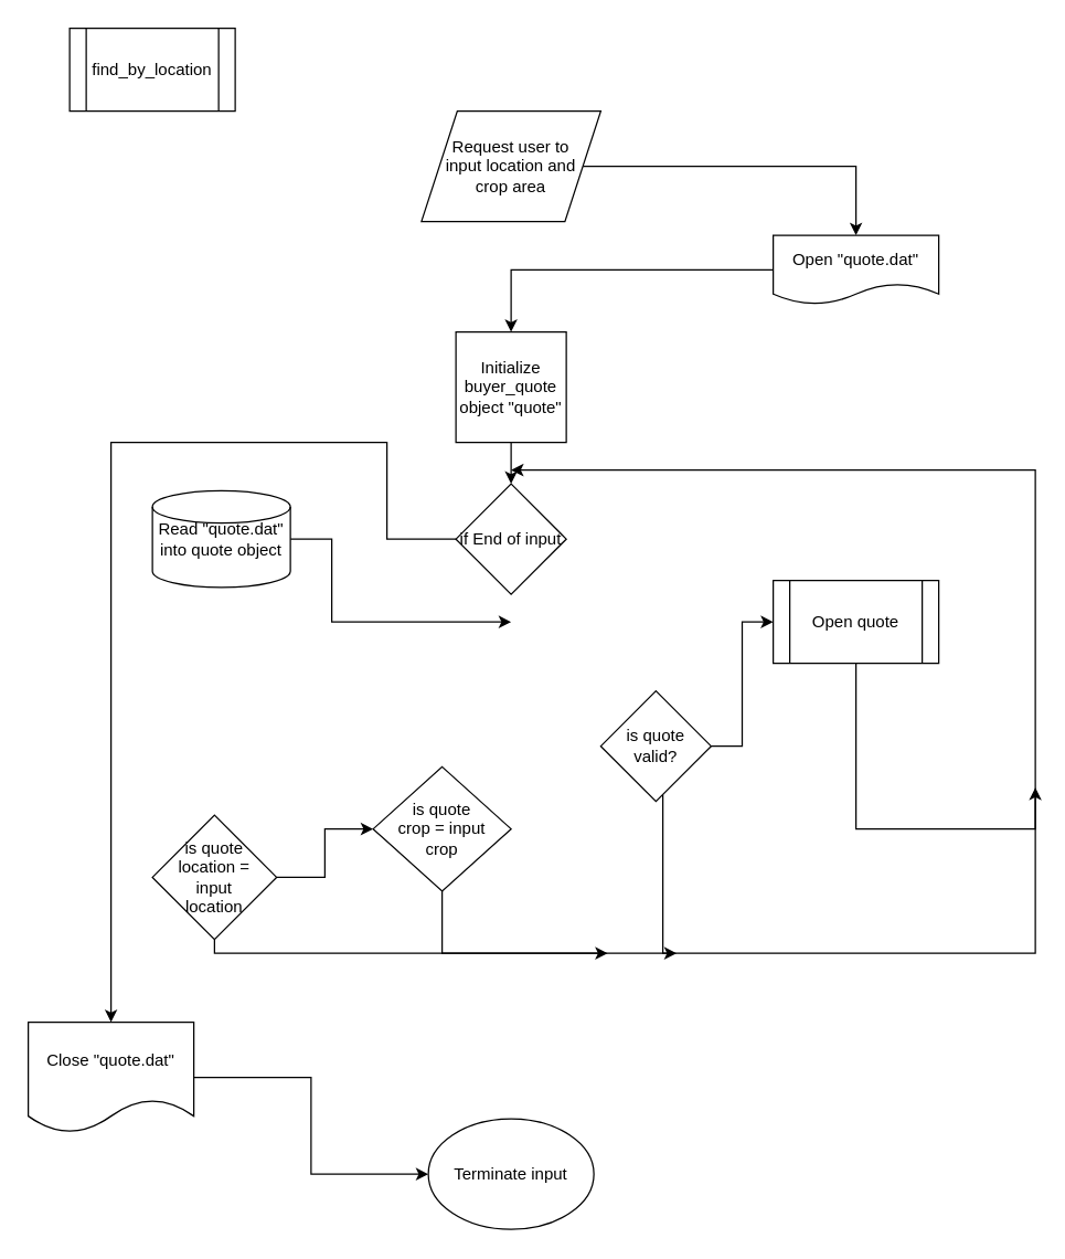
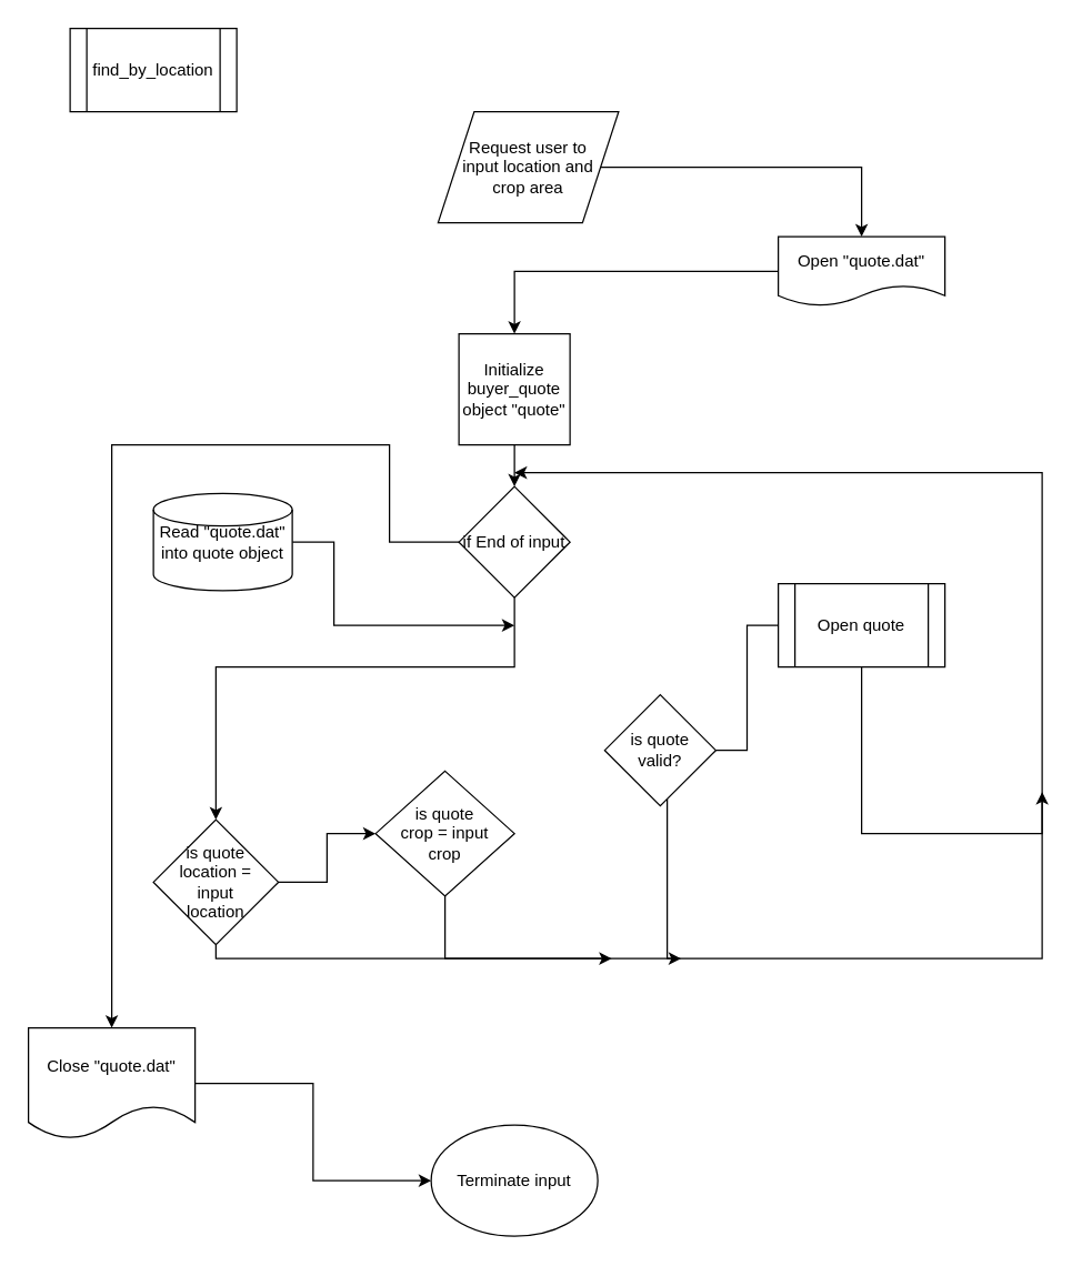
  <mxCell id="0" />
  <mxCell id="1" parent="0" />
  <mxCell id="2" value="find_by_location" style="shape=process;whiteSpace=wrap;html=1;backgroundOutline=1;" vertex="1" parent="1"><mxGeometry x="50" y="20" width="120" height="60" as="geometry" /></mxCell>
  <mxCell id="3" style="edgeStyle=orthogonalEdgeStyle;rounded=0;orthogonalLoop=1;jettySize=auto;html=1;entryX=0.5;entryY=0;entryDx=0;entryDy=0;" edge="1" parent="1" source="4" target="6"><mxGeometry relative="1" as="geometry" /></mxCell>
- <mxCell id="4" value="Request user to input location and crop area" style="shape=parallelogram;perimeter=parallelogramPerimeter;whiteSpace=wrap;html=1;spacingLeft=15;spacingRight=15;" vertex="1" parent="1"><mxGeometry x="305" y="80" width="130" height="80" as="geometry" /></mxCell>
+ <mxCell id="4" value="Request user to input location and crop area" style="shape=parallelogram;perimeter=parallelogramPerimeter;whiteSpace=wrap;html=1;spacingLeft=15;spacingRight=15;" vertex="1" parent="1"><mxGeometry x="315" y="80" width="130" height="80" as="geometry" /></mxCell>
  <mxCell id="5" style="edgeStyle=orthogonalEdgeStyle;rounded=0;orthogonalLoop=1;jettySize=auto;html=1;entryX=0.5;entryY=0;entryDx=0;entryDy=0;" edge="1" parent="1" source="6" target="8"><mxGeometry relative="1" as="geometry" /></mxCell>
  <mxCell id="6" value="Open &quot;quote.dat&quot;" style="shape=document;whiteSpace=wrap;html=1;boundedLbl=1;" vertex="1" parent="1"><mxGeometry x="560" y="170" width="120" height="50" as="geometry" /></mxCell>
  <mxCell id="7" style="edgeStyle=orthogonalEdgeStyle;rounded=0;orthogonalLoop=1;jettySize=auto;html=1;entryX=0.5;entryY=0;entryDx=0;entryDy=0;" edge="1" parent="1" source="8" target="11"><mxGeometry relative="1" as="geometry" /></mxCell>
  <mxCell id="8" value="Initialize buyer_quote object &quot;quote&quot;" style="whiteSpace=wrap;html=1;aspect=fixed;" vertex="1" parent="1"><mxGeometry x="330" y="240" width="80" height="80" as="geometry" /></mxCell>
+ <mxCell id="9" style="edgeStyle=orthogonalEdgeStyle;rounded=0;orthogonalLoop=1;jettySize=auto;html=1;entryX=0.5;entryY=0;entryDx=0;entryDy=0;" edge="1" parent="1" source="11" target="14"><mxGeometry relative="1" as="geometry"><Array as="points"><mxPoint x="370" y="480" /><mxPoint x="155" y="480" /></Array></mxGeometry></mxCell>
  <mxCell id="10" style="edgeStyle=orthogonalEdgeStyle;rounded=0;orthogonalLoop=1;jettySize=auto;html=1;exitX=0;exitY=0.5;exitDx=0;exitDy=0;" edge="1" parent="1" source="11" target="25"><mxGeometry relative="1" as="geometry"><mxPoint x="80" y="780" as="targetPoint" /><Array as="points"><mxPoint x="280" y="390" /><mxPoint x="280" y="320" /><mxPoint x="80" y="320" /></Array></mxGeometry></mxCell>
  <mxCell id="11" value="if End of input" style="rhombus;whiteSpace=wrap;html=1;" vertex="1" parent="1"><mxGeometry x="330" y="350" width="80" height="80" as="geometry" /></mxCell>
  <mxCell id="12" style="edgeStyle=orthogonalEdgeStyle;rounded=0;orthogonalLoop=1;jettySize=auto;html=1;entryX=0;entryY=0.5;entryDx=0;entryDy=0;" edge="1" parent="1" source="14" target="18"><mxGeometry relative="1" as="geometry" /></mxCell>
  <mxCell id="13" style="edgeStyle=orthogonalEdgeStyle;rounded=0;orthogonalLoop=1;jettySize=auto;html=1;" edge="1" parent="1" source="14"><mxGeometry relative="1" as="geometry"><mxPoint x="440" y="690" as="targetPoint" /><Array as="points"><mxPoint x="155" y="690" /></Array></mxGeometry></mxCell>
  <mxCell id="14" value="is quote location = input location" style="rhombus;whiteSpace=wrap;html=1;spacingLeft=15;spacingRight=15;" vertex="1" parent="1"><mxGeometry x="110" y="590" width="90" height="90" as="geometry" /></mxCell>
  <mxCell id="15" style="edgeStyle=orthogonalEdgeStyle;rounded=0;orthogonalLoop=1;jettySize=auto;html=1;" edge="1" parent="1" source="16"><mxGeometry relative="1" as="geometry"><mxPoint x="370" y="450" as="targetPoint" /><Array as="points"><mxPoint x="240" y="450" /></Array></mxGeometry></mxCell>
  <mxCell id="16" value="Read &quot;quote.dat&quot; into quote object" style="strokeWidth=1;html=1;shape=mxgraph.flowchart.database;whiteSpace=wrap;spacing=2;" vertex="1" parent="1"><mxGeometry x="110" y="355" width="100" height="70" as="geometry" /></mxCell>
  <mxCell id="17" style="edgeStyle=orthogonalEdgeStyle;rounded=0;orthogonalLoop=1;jettySize=auto;html=1;" edge="1" parent="1" source="18"><mxGeometry relative="1" as="geometry"><mxPoint x="490" y="690" as="targetPoint" /><Array as="points"><mxPoint x="320" y="690" /></Array></mxGeometry></mxCell>
  <mxCell id="18" value="is quote crop = input crop" style="rhombus;whiteSpace=wrap;html=1;strokeWidth=1;spacingLeft=15;spacingRight=15;" vertex="1" parent="1"><mxGeometry x="270" y="555" width="100" height="90" as="geometry" /></mxCell>
- <mxCell id="19" style="edgeStyle=orthogonalEdgeStyle;rounded=0;orthogonalLoop=1;jettySize=auto;html=1;entryX=0;entryY=0.5;entryDx=0;entryDy=0;" edge="1" parent="1" source="21" target="23"><mxGeometry relative="1" as="geometry" /></mxCell>
+ <mxCell id="19" style="edgeStyle=orthogonalEdgeStyle;rounded=0;orthogonalLoop=1;jettySize=auto;html=1;entryX=0;entryY=0.5;entryDx=0;entryDy=0;endArrow=none;" edge="1" parent="1" source="21" target="23"><mxGeometry relative="1" as="geometry" /></mxCell>
  <mxCell id="20" style="edgeStyle=orthogonalEdgeStyle;rounded=0;orthogonalLoop=1;jettySize=auto;html=1;" edge="1" parent="1" source="21"><mxGeometry relative="1" as="geometry"><mxPoint x="750" y="570" as="targetPoint" /><Array as="points"><mxPoint x="480" y="690" /><mxPoint x="750" y="690" /><mxPoint x="750" y="600" /></Array></mxGeometry></mxCell>
  <mxCell id="21" value="is quote valid?" style="rhombus;whiteSpace=wrap;html=1;strokeWidth=1;spacingLeft=15;spacingRight=15;" vertex="1" parent="1"><mxGeometry x="435" y="500" width="80" height="80" as="geometry" /></mxCell>
  <mxCell id="22" style="edgeStyle=orthogonalEdgeStyle;rounded=0;orthogonalLoop=1;jettySize=auto;html=1;" edge="1" parent="1" source="23"><mxGeometry relative="1" as="geometry"><mxPoint x="370" y="340" as="targetPoint" /><Array as="points"><mxPoint x="750" y="600" /><mxPoint x="750" y="340" /></Array></mxGeometry></mxCell>
  <mxCell id="23" value="Open quote" style="shape=process;whiteSpace=wrap;html=1;backgroundOutline=1;strokeWidth=1;" vertex="1" parent="1"><mxGeometry x="560" y="420" width="120" height="60" as="geometry" /></mxCell>
  <mxCell id="24" style="edgeStyle=orthogonalEdgeStyle;rounded=0;orthogonalLoop=1;jettySize=auto;html=1;entryX=0;entryY=0.5;entryDx=0;entryDy=0;" edge="1" parent="1" source="25" target="26"><mxGeometry relative="1" as="geometry" /></mxCell>
  <mxCell id="25" value="Close &quot;quote.dat&quot;" style="shape=document;whiteSpace=wrap;html=1;boundedLbl=1;strokeWidth=1;" vertex="1" parent="1"><mxGeometry x="20" y="740" width="120" height="80" as="geometry" /></mxCell>
  <mxCell id="26" value="Terminate input" style="ellipse;whiteSpace=wrap;html=1;strokeWidth=1;" vertex="1" parent="1"><mxGeometry x="310" y="810" width="120" height="80" as="geometry" /></mxCell>
